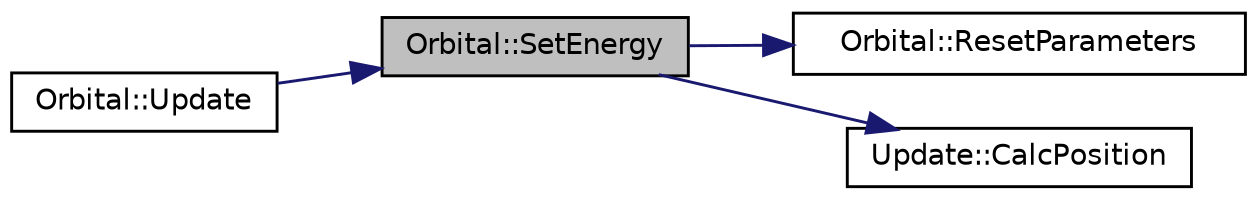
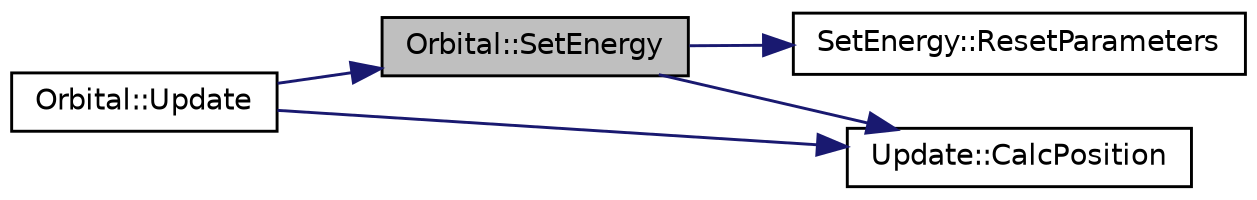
  digraph {
    rankdir=LR
    node [color=black fillcolor=white fontname=Helvetica fontsize=10 shape=record style=filled]
    edge [color=midnightblue fontname=Helvetica fontsize=10 labelfontname=Helvetica labelfontsize=10 style=solid]
    n1 [fillcolor=grey75 fontcolor=black height=0.2 label="Orbital::SetEnergy" width=0.4]
-   n2 [height=0.2 label="Orbital::ResetParameters" width=0.4]
+   n2 [height=0.2 label="SetEnergy::ResetParameters" width=0.4]
    n3 [height=0.2 label="Update::CalcPosition" width=0.4]
    n4 [height=0.2 label="Orbital::Update" width=0.4]
    n1 -> n2
    n1 -> n3
    n4 -> n1
+   n4 -> n3
  }
